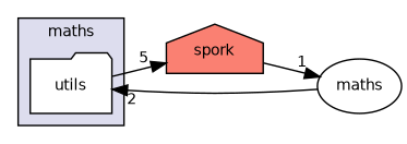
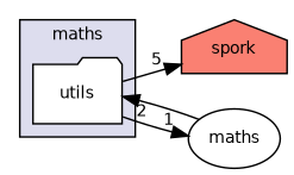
  digraph {
    compound=true
    rankdir=LR
    node [fillcolor=white fontname=Helvetica fontsize=10 style=filled]
    edge [labeldistance=1.5 labelfontname=Helvetica labelfontsize=10]
    n1 [label=utils pencolor=black shape=folder]
    n2 [fillcolor=salmon label=spork shape=house]
    n3 [label=maths shape=ellipse]
    subgraph cluster_1 {
      bgcolor="#ddddee"
      fontname=Helvetica
      fontsize=10
      label=maths
      pencolor=black
      n1
    }
    n1 -> n2 [headlabel=5]
-   n2 -> n3 [headlabel=1]
+   n1 -> n3 [headlabel=1]
    n3 -> n1 [headlabel=2]
  }
